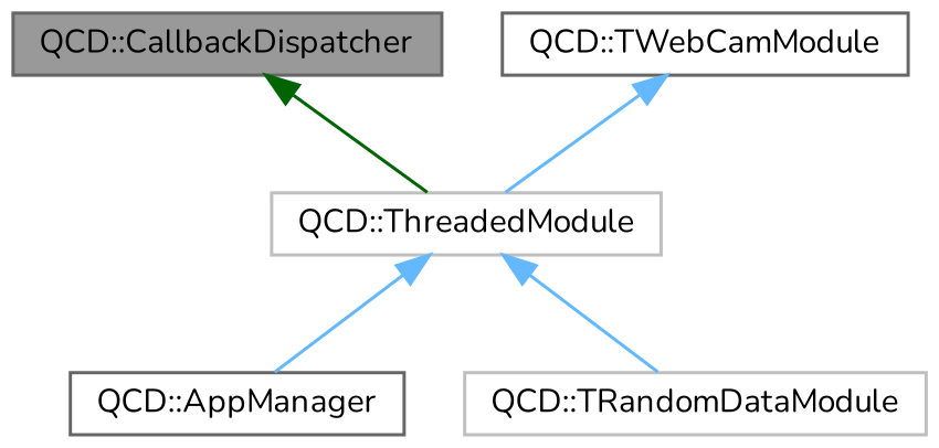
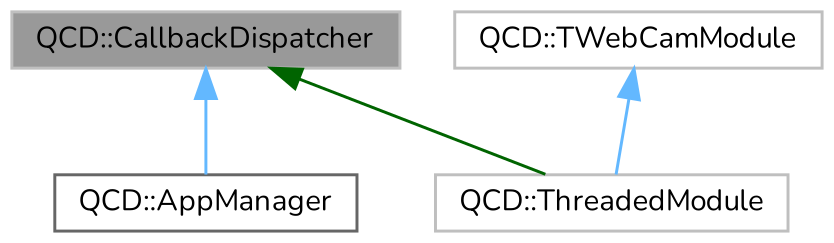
  digraph {
    fontname=Nunito
    node [color=grey75 fillcolor=white fontname=Nunito fontsize=10 shape=box style=filled]
    edge [color=steelblue1 dir=back fontname=Nunito fontsize=10 labelfontname=Helvetica labelfontsize=10 style=solid]
-   n1 [color=gray40 fillcolor=grey60 fontcolor=black height=0.2 label="QCD::CallbackDispatcher" width=0.4]
+   n1 [fillcolor=grey60 fontcolor=black height=0.2 label="QCD::CallbackDispatcher" width=0.4]
    n2 [color=gray40 height=0.2 label="QCD::AppManager" width=0.4]
    n3 [height=0.2 label="QCD::ThreadedModule" width=0.4]
-   n4 [height=0.2 label="QCD::TRandomDataModule" width=0.4]
-   n5 [color=gray40 height=0.2 label="QCD::TWebCamModule" width=0.4]
-   n3 -> n2
+   n5 [height=0.2 label="QCD::TWebCamModule" width=0.4]
+   n1 -> n2
    n1 -> n3 [color=darkgreen]
-   n3 -> n4
    n5 -> n3
  }
